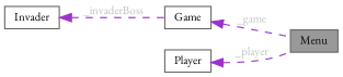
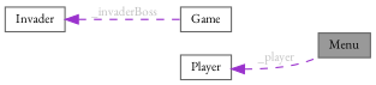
  digraph {
    fontname="EB Garamond"
    rankdir=LR
    node [color=gray40 fillcolor=white fontname="EB Garamond" fontsize=10 shape=box style=filled]
    edge [color=darkorchid3 dir=back fontcolor=grey fontname="EB Garamond" fontsize=10 labelfontname=Helvetica labelfontsize=10 style=dashed]
    n1 [fillcolor=grey60 fontcolor=black height=0.2 label=Menu width=0.4]
    n2 [height=0.2 label=Game width=0.4]
    n3 [height=0.2 label=Player width=0.4]
    n4 [height=0.2 label=Invader width=0.4]
-   n2 -> n1 [label=" _game"]
    n3 -> n1 [label=" _player"]
    n4 -> n2 [label=" _invaderBoss"]
  }
